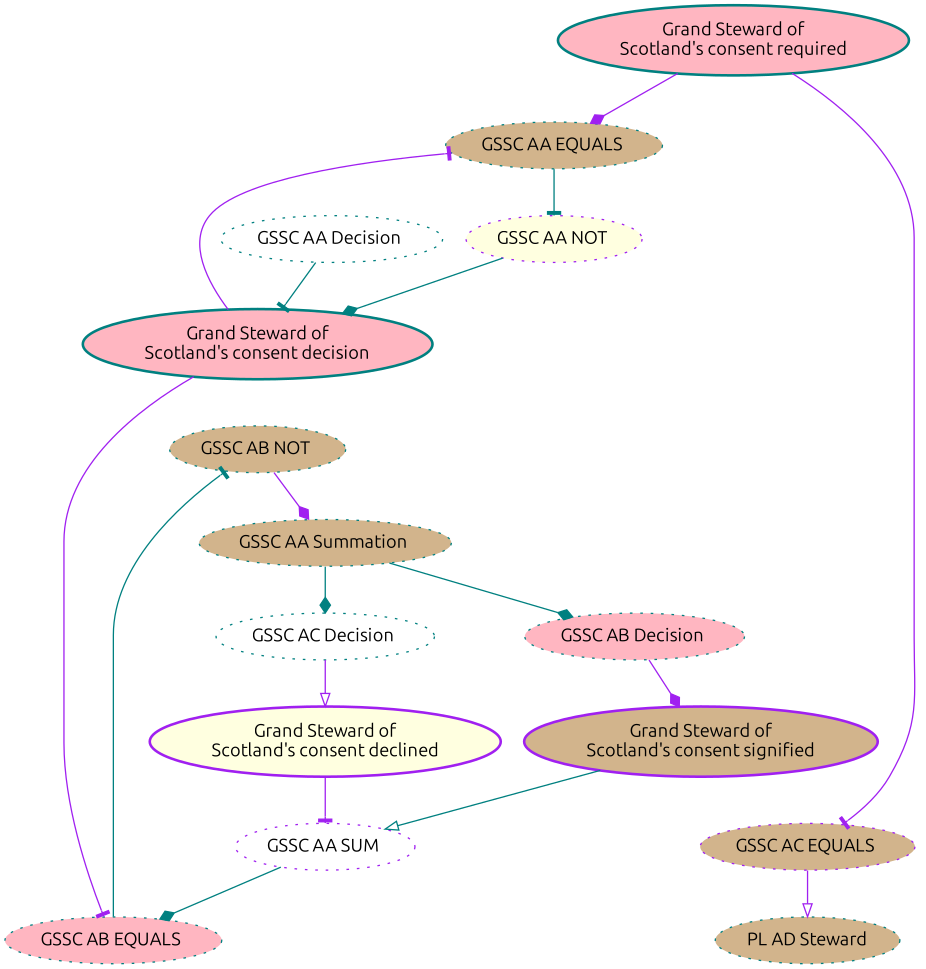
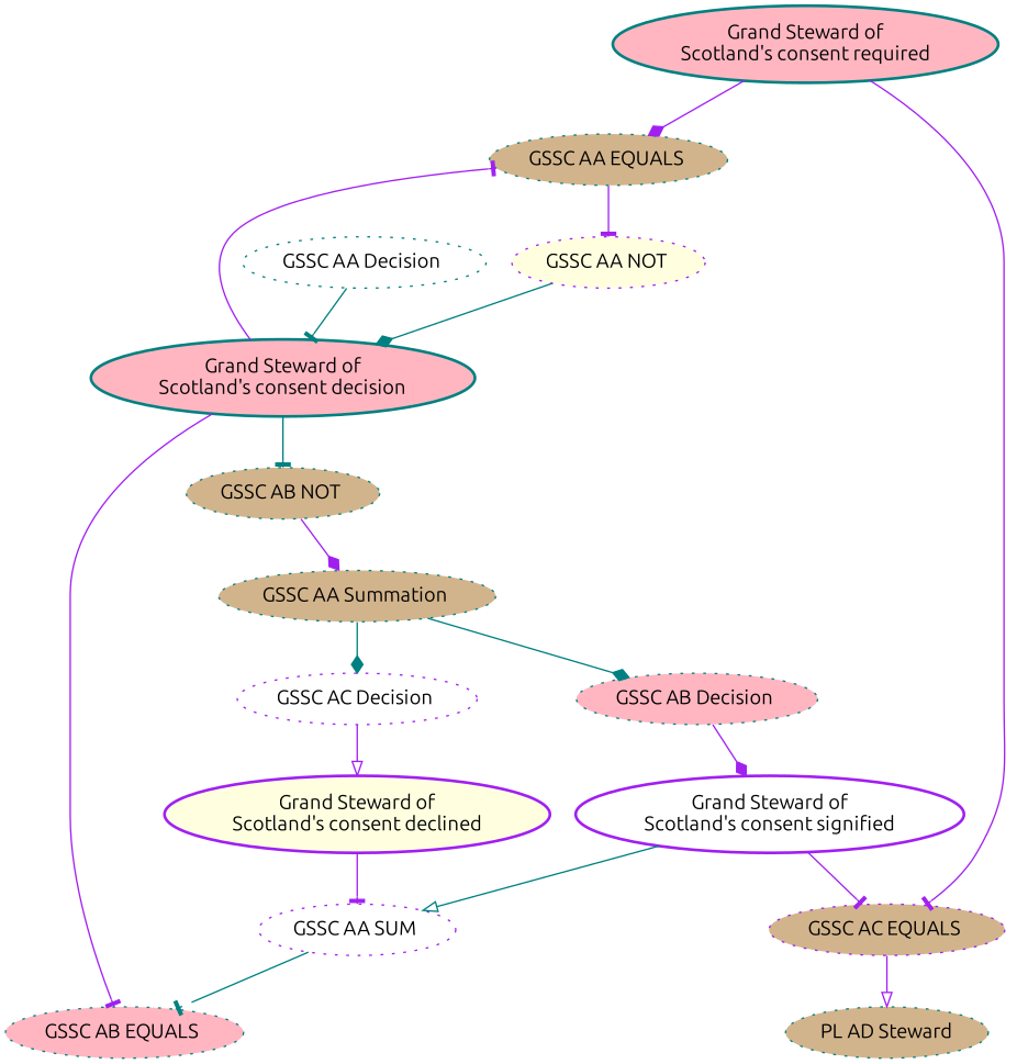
  digraph {
    fontname=Ubuntu
    node [color=teal fillcolor=tan fontname=Ubuntu style="dotted,filled"]
    edge [arrowhead=tee color=purple fontname=Ubuntu style=solid]
    n1 [fillcolor=lightpink label="Grand Steward of\nScotland's consent required\n" style="bold,filled"]
    n2 [label="GSSC AA EQUALS "]
    n3 [color=purple label="GSSC AC EQUALS "]
    n4 [color=purple fillcolor=lightyellow label="GSSC AA NOT "]
    n5 [label="PL AD Steward"]
    n6 [fillcolor=lightpink label="Grand Steward of\nScotland's consent decision\n" style="bold,filled"]
    n7 [fillcolor=white label="GSSC AA Decision "]
    n8 [fillcolor=lightpink label="GSSC AB EQUALS "]
    n9 [label="GSSC AB NOT "]
    n10 [label="GSSC AA Summation "]
    n11 [fillcolor=lightpink label="GSSC AB Decision "]
-   n12 [fillcolor=white label="GSSC AC Decision "]
-   n13 [color=purple label="Grand Steward of\nScotland's consent signified\n" style="bold,filled"]
+   n12 [color=purple fillcolor=white label="GSSC AC Decision "]
+   n13 [color=purple fillcolor=white label="Grand Steward of\nScotland's consent signified\n" style="bold,filled"]
    n14 [color=purple fillcolor=lightyellow label="Grand Steward of\nScotland's consent declined\n" style="bold,filled"]
    n15 [color=purple fillcolor=white label="GSSC AA SUM "]
    n1 -> n2 [arrowhead=diamond]
    n1 -> n3
-   n2 -> n4 [color=teal]
+   n2 -> n4
    n3 -> n5 [arrowhead=onormal]
    n4 -> n6 [arrowhead=diamond color=teal]
    n6 -> n2
    n6 -> n8
    n7 -> n6 [color=teal]
-   n8 -> n9 [color=teal]
+   n6 -> n9 [color=teal]
    n9 -> n10 [arrowhead=diamond]
    n10 -> n11 [arrowhead=diamond color=teal]
    n10 -> n12 [arrowhead=diamond color=teal]
    n11 -> n13 [arrowhead=diamond]
    n12 -> n14 [arrowhead=onormal]
+   n13 -> n3
    n13 -> n15 [arrowhead=onormal color=teal]
    n14 -> n15
-   n15 -> n8 [arrowhead=diamond color=teal]
+   n15 -> n8 [color=teal]
  }
